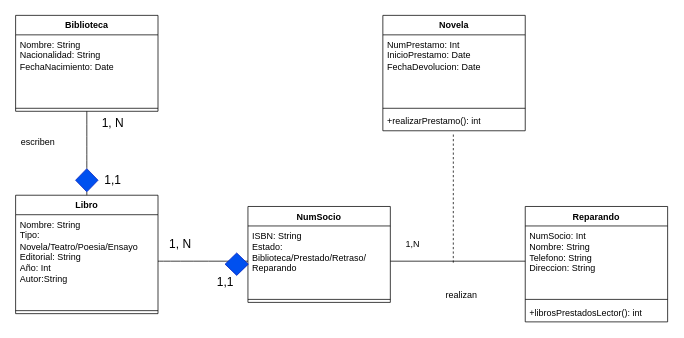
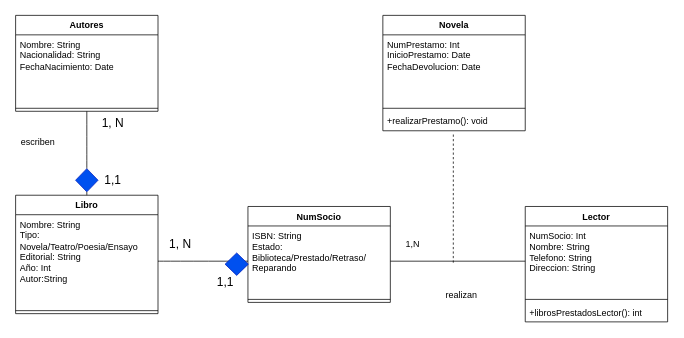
  <mxCell id="0" />
  <mxCell id="1" parent="0" />
  <mxCell id="2" value="Libro" style="swimlane;fontStyle=1;align=center;verticalAlign=top;childLayout=stackLayout;horizontal=1;startSize=26;horizontalStack=0;resizeParent=1;resizeParentMax=0;resizeLast=0;collapsible=1;marginBottom=0;whiteSpace=wrap;html=1;" parent="1" vertex="1"><mxGeometry x="20" y="260" width="190" height="158" as="geometry" /></mxCell>
  <mxCell id="3" value="Nombre: String&lt;div&gt;Tipo: Novela/Teatro/Poesia/Ensayo&lt;/div&gt;&lt;div&gt;Editorial: String&lt;/div&gt;&lt;div&gt;Año: Int&lt;/div&gt;&lt;div&gt;Autor:String&lt;/div&gt;" style="text;strokeColor=none;fillColor=none;align=left;verticalAlign=top;spacingLeft=4;spacingRight=4;overflow=hidden;rotatable=0;points=[[0,0.5],[1,0.5]];portConstraint=eastwest;whiteSpace=wrap;html=1;" parent="2" vertex="1"><mxGeometry y="26" width="190" height="124" as="geometry" /></mxCell>
  <mxCell id="4" value="" style="line;strokeWidth=1;fillColor=none;align=left;verticalAlign=middle;spacingTop=-1;spacingLeft=3;spacingRight=3;rotatable=0;labelPosition=right;points=[];portConstraint=eastwest;strokeColor=inherit;" parent="2" vertex="1"><mxGeometry y="150" width="190" height="8" as="geometry" /></mxCell>
- <mxCell id="5" value="Biblioteca" style="swimlane;fontStyle=1;align=center;verticalAlign=top;childLayout=stackLayout;horizontal=1;startSize=26;horizontalStack=0;resizeParent=1;resizeParentMax=0;resizeLast=0;collapsible=1;marginBottom=0;whiteSpace=wrap;html=1;" parent="1" vertex="1"><mxGeometry x="20" y="20" width="190" height="128" as="geometry" /></mxCell>
+ <mxCell id="5" value="Autores" style="swimlane;fontStyle=1;align=center;verticalAlign=top;childLayout=stackLayout;horizontal=1;startSize=26;horizontalStack=0;resizeParent=1;resizeParentMax=0;resizeLast=0;collapsible=1;marginBottom=0;whiteSpace=wrap;html=1;" parent="1" vertex="1"><mxGeometry x="20" y="20" width="190" height="128" as="geometry" /></mxCell>
  <mxCell id="6" value="Nombre: String&lt;div&gt;Nacionalidad: String&lt;/div&gt;&lt;div&gt;FechaNacimiento: Date&lt;/div&gt;&lt;div&gt;&lt;br&gt;&lt;/div&gt;" style="text;strokeColor=none;fillColor=none;align=left;verticalAlign=top;spacingLeft=4;spacingRight=4;overflow=hidden;rotatable=0;points=[[0,0.5],[1,0.5]];portConstraint=eastwest;whiteSpace=wrap;html=1;" parent="5" vertex="1"><mxGeometry y="26" width="190" height="94" as="geometry" /></mxCell>
  <mxCell id="7" value="" style="line;strokeWidth=1;fillColor=none;align=left;verticalAlign=middle;spacingTop=-1;spacingLeft=3;spacingRight=3;rotatable=0;labelPosition=right;points=[];portConstraint=eastwest;strokeColor=inherit;" parent="5" vertex="1"><mxGeometry y="120" width="190" height="8" as="geometry" /></mxCell>
  <mxCell id="8" value="NumSocio" style="swimlane;fontStyle=1;align=center;verticalAlign=top;childLayout=stackLayout;horizontal=1;startSize=26;horizontalStack=0;resizeParent=1;resizeParentMax=0;resizeLast=0;collapsible=1;marginBottom=0;whiteSpace=wrap;html=1;" parent="1" vertex="1"><mxGeometry x="330" y="275" width="190" height="128" as="geometry" /></mxCell>
  <mxCell id="9" value="ISBN: String&lt;div&gt;&lt;div&gt;Estado: Biblioteca/Prestado/Retraso/&lt;/div&gt;&lt;div&gt;Reparando&lt;/div&gt;&lt;/div&gt;&lt;div&gt;&lt;br&gt;&lt;/div&gt;" style="text;strokeColor=none;fillColor=none;align=left;verticalAlign=top;spacingLeft=4;spacingRight=4;overflow=hidden;rotatable=0;points=[[0,0.5],[1,0.5]];portConstraint=eastwest;whiteSpace=wrap;html=1;" parent="8" vertex="1"><mxGeometry y="26" width="190" height="94" as="geometry" /></mxCell>
  <mxCell id="10" value="" style="line;strokeWidth=1;fillColor=none;align=left;verticalAlign=middle;spacingTop=-1;spacingLeft=3;spacingRight=3;rotatable=0;labelPosition=right;points=[];portConstraint=eastwest;strokeColor=inherit;" parent="8" vertex="1"><mxGeometry y="120" width="190" height="8" as="geometry" /></mxCell>
- <mxCell id="11" value="Reparando" style="swimlane;fontStyle=1;align=center;verticalAlign=top;childLayout=stackLayout;horizontal=1;startSize=26;horizontalStack=0;resizeParent=1;resizeParentMax=0;resizeLast=0;collapsible=1;marginBottom=0;whiteSpace=wrap;html=1;" parent="1" vertex="1"><mxGeometry y="275" width="190" height="154" as="geometry" x="700" /></mxCell>
+ <mxCell id="11" value="Lector" style="swimlane;fontStyle=1;align=center;verticalAlign=top;childLayout=stackLayout;horizontal=1;startSize=26;horizontalStack=0;resizeParent=1;resizeParentMax=0;resizeLast=0;collapsible=1;marginBottom=0;whiteSpace=wrap;html=1;" parent="1" vertex="1"><mxGeometry y="275" width="190" height="154" as="geometry" x="700" /></mxCell>
  <mxCell id="12" value="NumSocio: Int&lt;div&gt;Nombre: String&lt;/div&gt;&lt;div&gt;Telefono: String&lt;/div&gt;&lt;div&gt;Direccion: String&lt;/div&gt;" style="text;strokeColor=none;fillColor=none;align=left;verticalAlign=top;spacingLeft=4;spacingRight=4;overflow=hidden;rotatable=0;points=[[0,0.5],[1,0.5]];portConstraint=eastwest;whiteSpace=wrap;html=1;" parent="11" vertex="1"><mxGeometry y="26" width="190" height="94" as="geometry" /></mxCell>
  <mxCell id="13" value="" style="line;strokeWidth=1;fillColor=none;align=left;verticalAlign=middle;spacingTop=-1;spacingLeft=3;spacingRight=3;rotatable=0;labelPosition=right;points=[];portConstraint=eastwest;strokeColor=inherit;" parent="11" vertex="1"><mxGeometry y="120" width="190" height="8" as="geometry" /></mxCell>
  <mxCell id="14" value="+librosPrestadosLector(): int" style="text;strokeColor=none;fillColor=none;align=left;verticalAlign=top;spacingLeft=4;spacingRight=4;overflow=hidden;rotatable=0;points=[[0,0.5],[1,0.5]];portConstraint=eastwest;whiteSpace=wrap;html=1;" parent="11" vertex="1"><mxGeometry y="128" width="190" height="26" as="geometry" /></mxCell>
  <mxCell id="15" value="Novela" style="swimlane;fontStyle=1;align=center;verticalAlign=top;childLayout=stackLayout;horizontal=1;startSize=26;horizontalStack=0;resizeParent=1;resizeParentMax=0;resizeLast=0;collapsible=1;marginBottom=0;whiteSpace=wrap;html=1;" parent="1" vertex="1"><mxGeometry x="510" y="20" width="190" height="154" as="geometry" /></mxCell>
  <mxCell id="16" value="&lt;div&gt;NumPrestamo: Int&lt;/div&gt;InicioPrestamo: Date&lt;div&gt;FechaDevolucion: Date&lt;/div&gt;" style="text;strokeColor=none;fillColor=none;align=left;verticalAlign=top;spacingLeft=4;spacingRight=4;overflow=hidden;rotatable=0;points=[[0,0.5],[1,0.5]];portConstraint=eastwest;whiteSpace=wrap;html=1;" parent="15" vertex="1"><mxGeometry y="26" width="190" height="94" as="geometry" /></mxCell>
  <mxCell id="17" value="" style="line;strokeWidth=1;fillColor=none;align=left;verticalAlign=middle;spacingTop=-1;spacingLeft=3;spacingRight=3;rotatable=0;labelPosition=right;points=[];portConstraint=eastwest;strokeColor=inherit;" parent="15" vertex="1"><mxGeometry y="120" width="190" height="8" as="geometry" /></mxCell>
- <mxCell id="18" value="+realizarPrestamo(): int" style="text;strokeColor=none;fillColor=none;align=left;verticalAlign=top;spacingLeft=4;spacingRight=4;overflow=hidden;rotatable=0;points=[[0,0.5],[1,0.5]];portConstraint=eastwest;whiteSpace=wrap;html=1;" parent="15" vertex="1"><mxGeometry y="128" width="190" height="26" as="geometry" /></mxCell>
+ <mxCell id="18" value="+realizarPrestamo(): void" style="text;strokeColor=none;fillColor=none;align=left;verticalAlign=top;spacingLeft=4;spacingRight=4;overflow=hidden;rotatable=0;points=[[0,0.5],[1,0.5]];portConstraint=eastwest;whiteSpace=wrap;html=1;" parent="15" vertex="1"><mxGeometry y="128" width="190" height="26" as="geometry" /></mxCell>
  <mxCell id="19" value="" style="endArrow=none;html=1;rounded=0;fontSize=12;startSize=8;endSize=8;curved=1;entryX=0.5;entryY=1;entryDx=0;entryDy=0;exitX=0.5;exitY=0;exitDx=0;exitDy=0;" parent="1" source="26" target="5" edge="1"><mxGeometry width="50" height="50" relative="1" as="geometry"><mxPoint x="430" y="300" as="sourcePoint" /><mxPoint x="480" y="250" as="targetPoint" /></mxGeometry></mxCell>
  <mxCell id="20" value="" style="endArrow=none;html=1;rounded=0;fontSize=12;startSize=8;endSize=8;curved=1;exitX=1;exitY=0.5;exitDx=0;exitDy=0;entryX=0;entryY=0.5;entryDx=0;entryDy=0;" parent="1" source="3" target="9" edge="1"><mxGeometry width="50" height="50" relative="1" as="geometry"><mxPoint x="260" y="460" as="sourcePoint" /><mxPoint x="310" y="410" as="targetPoint" /></mxGeometry></mxCell>
  <mxCell id="21" value="1, N" style="text;html=1;align=center;verticalAlign=middle;whiteSpace=wrap;rounded=0;fontSize=16;" parent="1" vertex="1"><mxGeometry x="130" y="152" width="40" height="22" as="geometry" /></mxCell>
  <mxCell id="22" value="1,1" style="text;html=1;align=center;verticalAlign=middle;whiteSpace=wrap;rounded=0;fontSize=16;" parent="1" vertex="1"><mxGeometry x="125" y="230" width="50" height="20" as="geometry" /></mxCell>
  <mxCell id="23" value="1, N" style="text;html=1;align=center;verticalAlign=middle;whiteSpace=wrap;rounded=0;fontSize=16;" parent="1" vertex="1"><mxGeometry x="210" y="310" width="60" height="30" as="geometry" /></mxCell>
  <mxCell id="24" value="1,1" style="text;html=1;align=center;verticalAlign=middle;whiteSpace=wrap;rounded=0;fontSize=16;" parent="1" vertex="1"><mxGeometry x="270" y="360" width="60" height="30" as="geometry" /></mxCell>
  <mxCell id="25" value="" style="endArrow=none;html=1;rounded=0;fontSize=12;startSize=8;endSize=8;curved=1;entryX=0.5;entryY=1;entryDx=0;entryDy=0;exitX=0.5;exitY=0;exitDx=0;exitDy=0;" parent="1" source="2" target="26" edge="1"><mxGeometry width="50" height="50" relative="1" as="geometry"><mxPoint x="115" y="260" as="sourcePoint" /><mxPoint x="115" y="148" as="targetPoint" /></mxGeometry></mxCell>
  <mxCell id="26" value="" style="rhombus;whiteSpace=wrap;html=1;fillColor=#0050ef;fontColor=#ffffff;strokeColor=#001DBC;" parent="1" vertex="1"><mxGeometry x="100" y="224.5" width="30" height="31" as="geometry" /></mxCell>
  <mxCell id="27" value="" style="rhombus;whiteSpace=wrap;html=1;fillColor=#0050ef;fontColor=#ffffff;strokeColor=#001DBC;rotation=-90;" parent="1" vertex="1"><mxGeometry x="300" y="336.5" width="30" height="31" as="geometry" /></mxCell>
  <mxCell id="28" value="escriben" style="text;html=1;align=center;verticalAlign=middle;whiteSpace=wrap;rounded=0;" parent="1" vertex="1"><mxGeometry x="20" y="175" width="60" height="30" as="geometry" /></mxCell>
  <mxCell id="29" value="" style="endArrow=none;html=1;rounded=0;entryX=0;entryY=0.5;entryDx=0;entryDy=0;exitX=1;exitY=0.5;exitDx=0;exitDy=0;" edge="1" parent="1" source="9" target="12"><mxGeometry width="50" height="50" relative="1" as="geometry"><mxPoint x="410" y="350" as="sourcePoint" /><mxPoint x="460" y="300" as="targetPoint" /></mxGeometry></mxCell>
  <mxCell id="30" value="" style="endArrow=none;html=1;rounded=0;dashed=1;entryX=0.495;entryY=1.077;entryDx=0;entryDy=0;entryPerimeter=0;" edge="1" parent="1" target="18"><mxGeometry width="50" height="50" relative="1" as="geometry"><mxPoint x="604" y="350" as="sourcePoint" /><mxPoint x="620" y="450" as="targetPoint" /></mxGeometry></mxCell>
  <mxCell id="31" value="realizan" style="text;html=1;align=center;verticalAlign=middle;whiteSpace=wrap;rounded=0;" vertex="1" parent="1"><mxGeometry x="585" y="378" width="60" height="30" as="geometry" /></mxCell>
  <mxCell id="32" value="1,N" style="text;html=1;align=center;verticalAlign=middle;whiteSpace=wrap;rounded=0;" vertex="1" parent="1"><mxGeometry x="520" y="310" width="60" height="30" as="geometry" /></mxCell>
